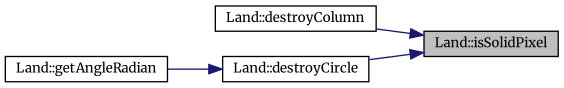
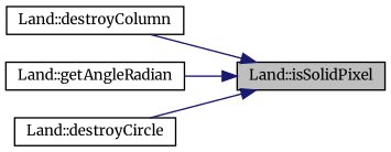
  digraph {
    fontname=Merriweather
    rankdir=RL
    node [color=black fillcolor=white fontname=Merriweather fontsize=10 shape=record style=filled]
    edge [color=midnightblue dir=back fontname=Merriweather fontsize=10 labelfontname=Helvetica labelfontsize=10 style=solid]
    n1 [fillcolor=grey75 fontcolor=black height=0.2 label="Land::isSolidPixel" width=0.4]
    n2 [height=0.2 label="Land::destroyColumn" width=0.4]
    n3 [height=0.2 label="Land::getAngleRadian" width=0.4]
    n4 [height=0.2 label="Land::destroyCircle" width=0.4]
    n1 -> n2
-   n4 -> n3
+   n1 -> n3
    n1 -> n4
  }
